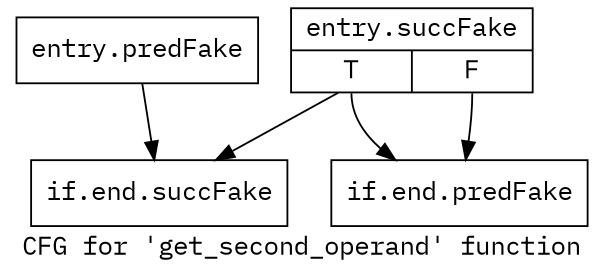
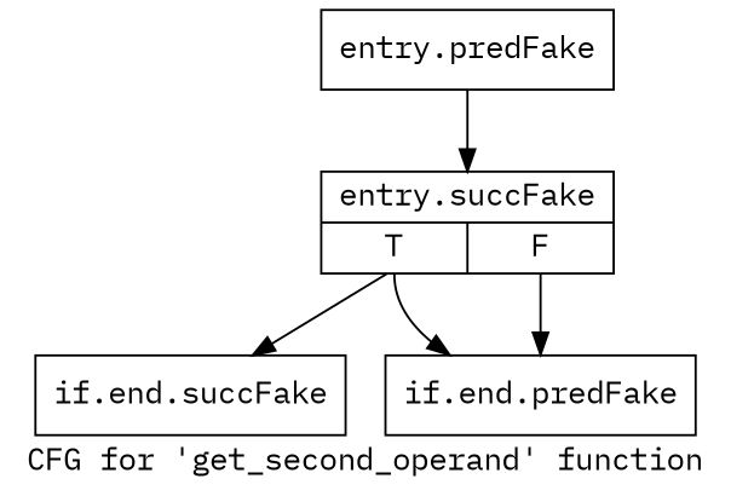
  digraph {
    fontname="IBM Plex Mono"
    label="CFG for 'get_second_operand' function"
    node [fontname="IBM Plex Mono" shape=record filename="../../../../../src/cpp_files/libcpu.cpp" linenumber=152]
    edge [execusionnum=0 filename="../../../../../src/cpp_files/libcpu.cpp" fontname="IBM Plex Mono"]
    n1 [label="{entry.predFake}" filename="" linenumber=""]
    n2 [label="{entry.succFake|{<s0>T|<s1>F}}" linenumber=145]
    n3 [label="{if.end.predFake}"]
    n4 [label="{if.end.succFake}"]
-   n1 -> n4
+   n1 -> n2
    n2 -> n3 [tailport=s0]
    n2 -> n3 [tailport=s1]
    n2 -> n4
  }
